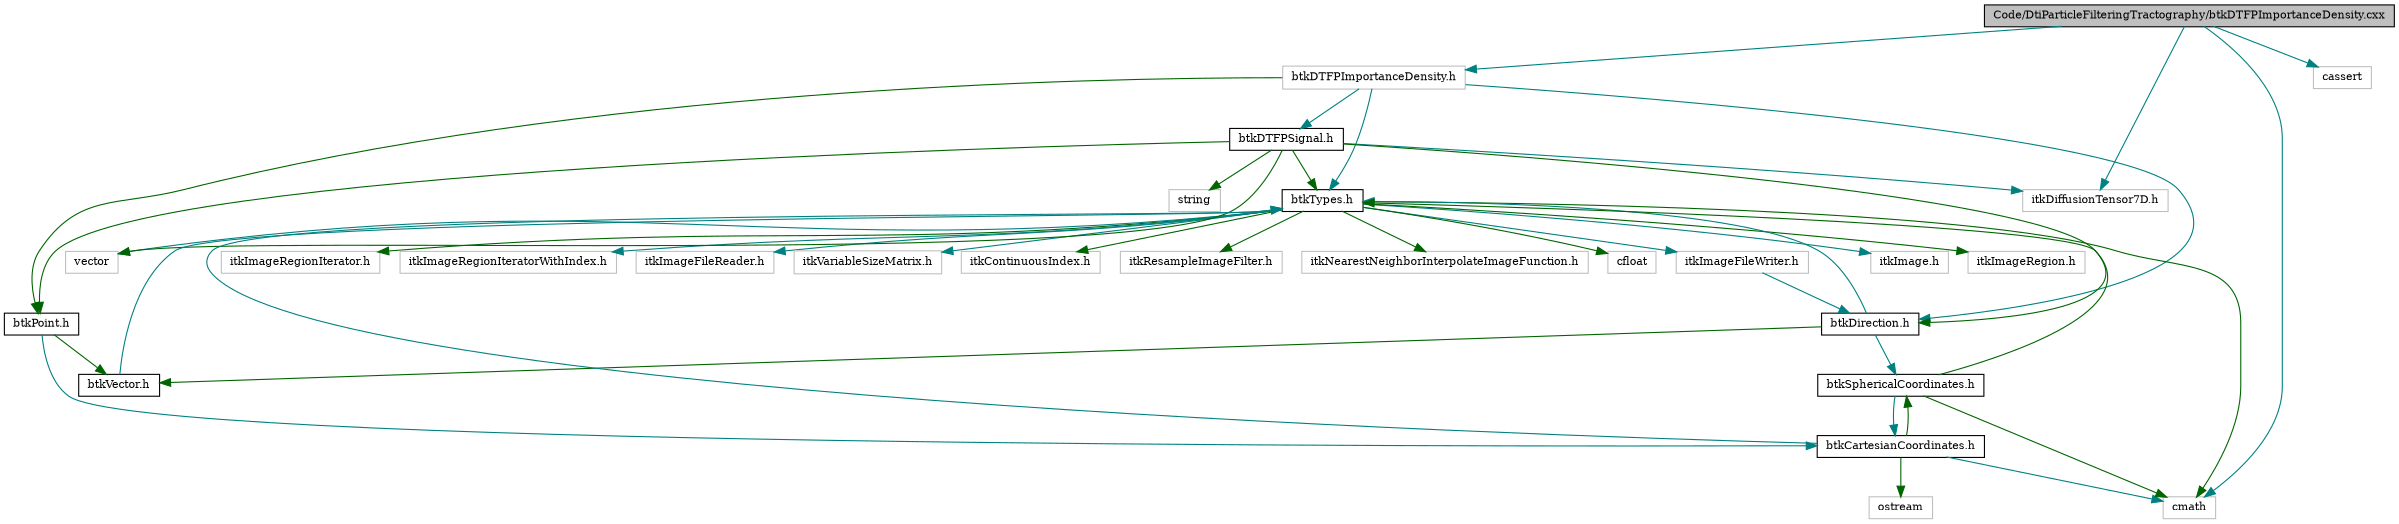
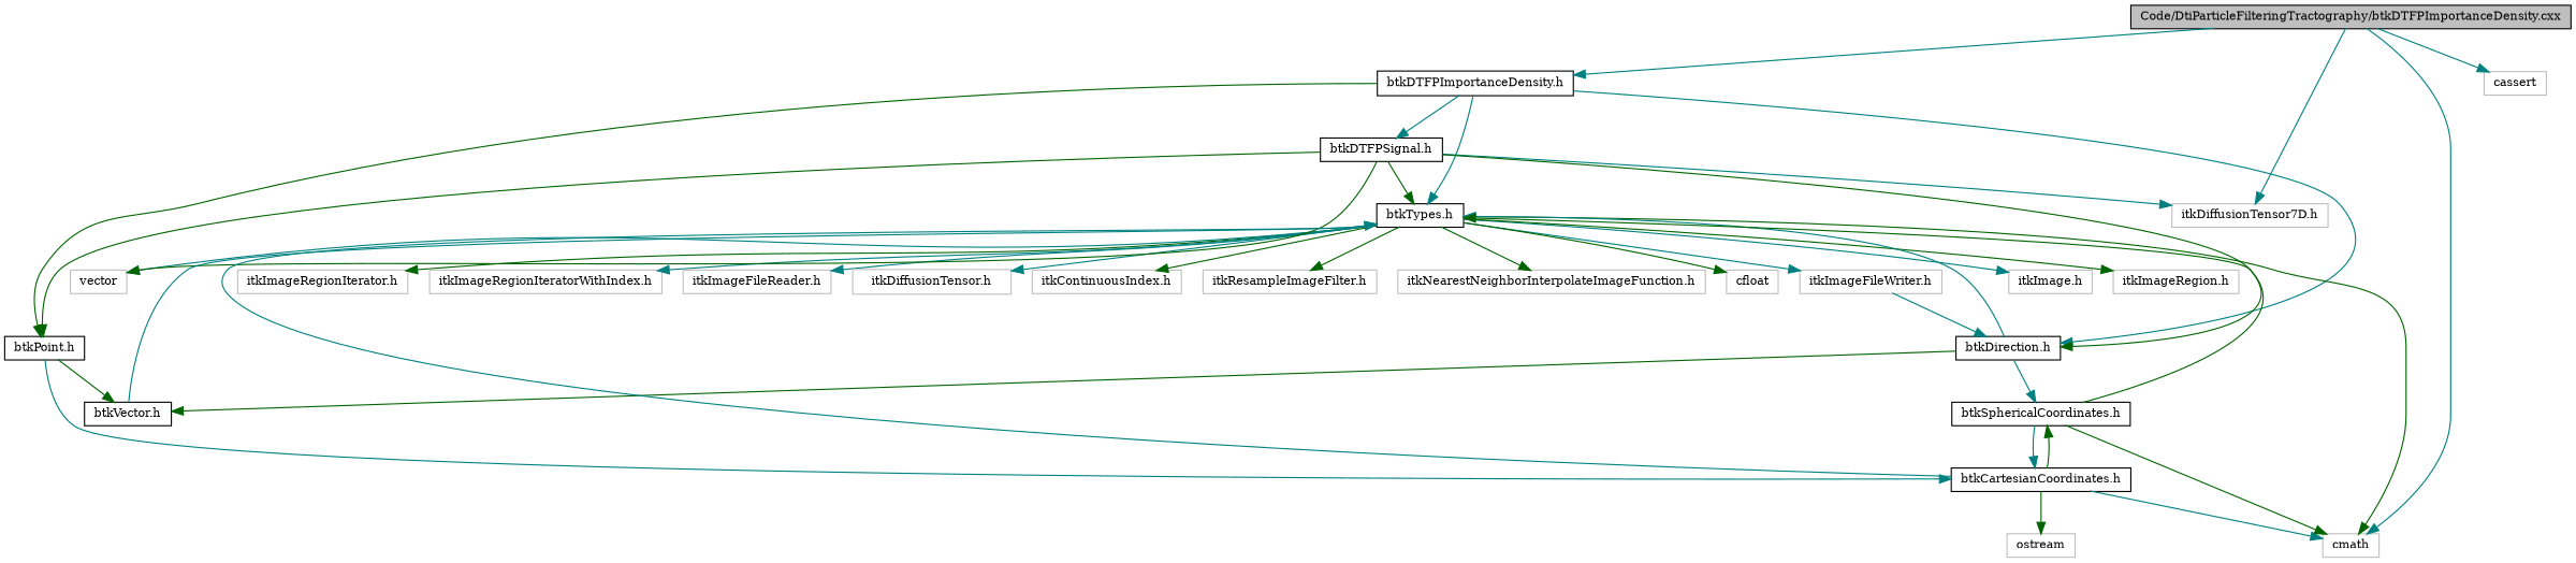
  digraph {
    fontname="DejaVu Serif"
    node [color=grey75 fillcolor=white fontname="DejaVu Serif" fontsize=10 shape=record style=filled]
    edge [color=teal fontname="DejaVu Serif" fontsize=10 labelfontname="FreeSans.ttf" labelfontsize=10 style=solid]
    n1 [color=black fillcolor=grey75 fontcolor=black height=0.2 label="Code/DtiParticleFilteringTractography/btkDTFPImportanceDensity.cxx" width=0.4]
-   n2 [height=0.2 label="btkDTFPImportanceDensity.h" width=0.4]
+   n2 [color=black height=0.2 label="btkDTFPImportanceDensity.h" width=0.4]
    n3 [height=0.2 label=cmath width=0.4]
    n4 [height=0.2 label="itkDiffusionTensor7D.h" width=0.4]
    n5 [height=0.2 label=cassert width=0.4]
    n6 [color=black height=0.2 label="btkTypes.h" width=0.4]
    n7 [color=black height=0.2 label="btkPoint.h" width=0.4]
    n8 [color=black height=0.2 label="btkDirection.h" width=0.4]
    n9 [color=black height=0.2 label="btkDTFPSignal.h" width=0.4]
    n10 [height=0.2 label="itkImage.h" width=0.4]
    n11 [height=0.2 label="itkImageRegion.h" width=0.4]
    n12 [height=0.2 label="itkImageRegionIterator.h" width=0.4]
    n13 [height=0.2 label="itkImageRegionIteratorWithIndex.h" width=0.4]
    n14 [height=0.2 label="itkImageFileReader.h" width=0.4]
    n15 [height=0.2 label="itkImageFileWriter.h" width=0.4]
-   n16 [height=0.2 label="itkVariableSizeMatrix.h" width=0.4]
+   n16 [height=0.2 label="itkDiffusionTensor.h" width=0.4]
    n17 [height=0.2 label="itkContinuousIndex.h" width=0.4]
    n18 [height=0.2 label="itkResampleImageFilter.h" width=0.4]
    n19 [height=0.2 label="itkNearestNeighborInterpolateImageFunction.h" width=0.4]
    n20 [height=0.2 label=cfloat width=0.4]
    n21 [height=0.2 label=vector width=0.4]
    n22 [color=black height=0.2 label="btkCartesianCoordinates.h" width=0.4]
    n23 [color=black height=0.2 label="btkVector.h" width=0.4]
    n24 [color=black height=0.2 label="btkSphericalCoordinates.h" width=0.4]
-   n25 [height=0.2 label=string width=0.4]
    n26 [height=0.2 label=ostream width=0.4]
    n1 -> n2
    n1 -> n3
    n1 -> n4
    n1 -> n5
    n2 -> n6
    n2 -> n7 [color=darkgreen]
    n2 -> n8
    n2 -> n9
    n6 -> n3 [color=darkgreen]
    n6 -> n10
    n6 -> n11 [color=darkgreen]
    n6 -> n12 [color=darkgreen]
    n6 -> n13
    n6 -> n14
    n6 -> n15
    n6 -> n16
    n6 -> n17 [color=darkgreen]
    n6 -> n18 [color=darkgreen]
    n6 -> n19 [color=darkgreen]
    n6 -> n20 [color=darkgreen]
    n6 -> n21
    n7 -> n22
    n7 -> n23 [color=darkgreen]
    n8 -> n6
    n8 -> n23 [color=darkgreen]
    n8 -> n24
    n9 -> n4
    n9 -> n6 [color=darkgreen]
    n9 -> n7 [color=darkgreen]
    n9 -> n8 [color=darkgreen]
    n9 -> n21 [color=darkgreen]
-   n9 -> n25 [color=darkgreen]
    n15 -> n8
    n22 -> n3
    n22 -> n6
    n22 -> n24 [color=darkgreen]
    n22 -> n26 [color=darkgreen]
    n23 -> n6
    n24 -> n3 [color=darkgreen]
    n24 -> n6 [color=darkgreen]
    n24 -> n22
  }
